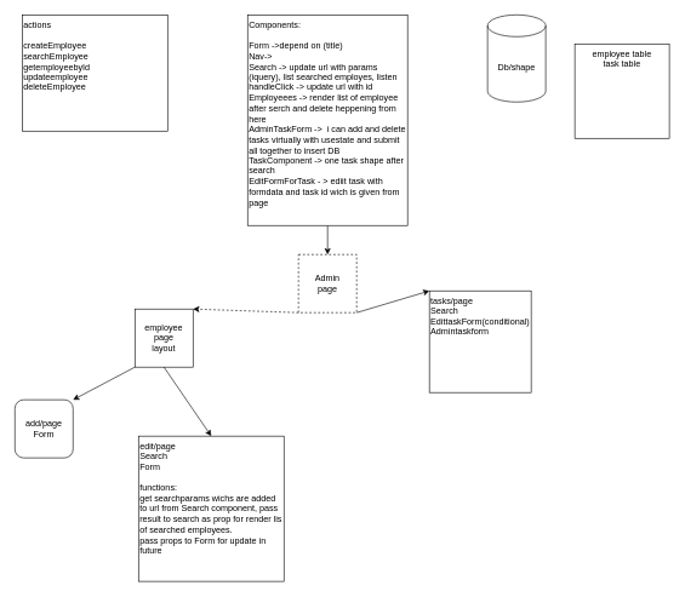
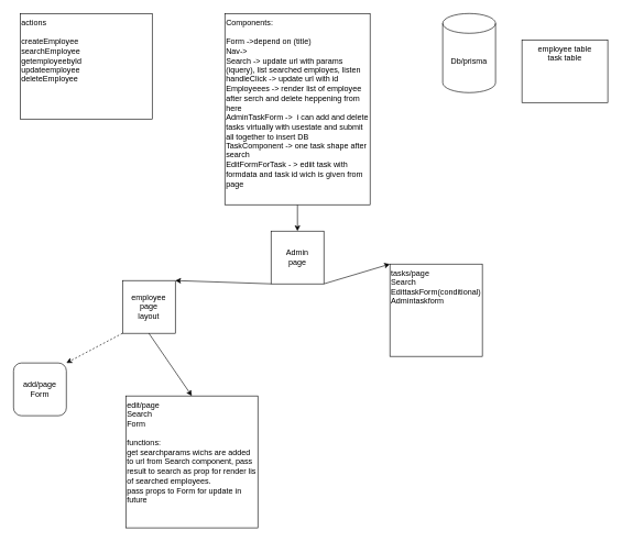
  <mxCell id="0" />
  <mxCell id="1" parent="0" />
- <mxCell id="2" value="Admin&lt;div&gt;page&lt;/div&gt;" style="whiteSpace=wrap;html=1;aspect=fixed;dashed=1;" parent="1" vertex="1"><mxGeometry x="410" y="350" width="80" height="80" as="geometry" /></mxCell>
- <mxCell id="3" value="" style="endArrow=classic;html=1;rounded=0;exitX=0;exitY=1;exitDx=0;exitDy=0;entryX=1;entryY=0;entryDx=0;entryDy=0;dashed=1;" parent="1" source="2" target="5" edge="1"><mxGeometry width="50" height="50" relative="1" as="geometry"><mxPoint x="450" y="340" as="sourcePoint" /><mxPoint x="280" y="300" as="targetPoint" /></mxGeometry></mxCell>
+ <mxCell id="2" value="Admin&lt;div&gt;page&lt;/div&gt;" style="whiteSpace=wrap;html=1;aspect=fixed;" parent="1" vertex="1"><mxGeometry x="410" y="350" width="80" height="80" as="geometry" /></mxCell>
+ <mxCell id="3" value="" style="endArrow=classic;html=1;rounded=0;exitX=0;exitY=1;exitDx=0;exitDy=0;entryX=1;entryY=0;entryDx=0;entryDy=0;" parent="1" source="2" target="5" edge="1"><mxGeometry width="50" height="50" relative="1" as="geometry"><mxPoint x="450" y="340" as="sourcePoint" /><mxPoint x="280" y="300" as="targetPoint" /></mxGeometry></mxCell>
  <mxCell id="4" value="" style="endArrow=classic;html=1;rounded=0;exitX=1;exitY=1;exitDx=0;exitDy=0;entryX=0;entryY=0;entryDx=0;entryDy=0;" parent="1" source="2" target="6" edge="1"><mxGeometry width="50" height="50" relative="1" as="geometry"><mxPoint x="450" y="340" as="sourcePoint" /><mxPoint x="610" y="300" as="targetPoint" /></mxGeometry></mxCell>
  <mxCell id="5" value="employee&lt;div&gt;page&lt;/div&gt;&lt;div&gt;layout&lt;/div&gt;" style="whiteSpace=wrap;html=1;aspect=fixed;" parent="1" vertex="1"><mxGeometry x="185" y="425" width="80" height="80" as="geometry" /></mxCell>
  <mxCell id="6" value="tasks/page&lt;div&gt;Search&lt;/div&gt;&lt;div&gt;EdittaskForm(conditional)&lt;/div&gt;&lt;div&gt;Admintaskform&lt;/div&gt;" style="whiteSpace=wrap;html=1;aspect=fixed;verticalAlign=top;align=left;" parent="1" vertex="1"><mxGeometry x="590" y="400" width="140" height="140" as="geometry" /></mxCell>
  <mxCell id="7" value="" style="edgeStyle=orthogonalEdgeStyle;rounded=0;orthogonalLoop=1;jettySize=auto;html=1;" edge="1" parent="1" source="8" target="2"><mxGeometry relative="1" as="geometry" /></mxCell>
  <mxCell id="8" value="&lt;span style=&quot;background-color: light-dark(#ffffff, var(--ge-dark-color, #121212));&quot;&gt;Components:&lt;/span&gt;&lt;div&gt;&lt;br&gt;&lt;div&gt;Form -&amp;gt;depend on (title)&lt;/div&gt;&lt;/div&gt;&lt;div&gt;Nav-&amp;gt;&lt;/div&gt;&lt;div&gt;Search -&amp;gt; update url with params (iquery), list searched employes, listen handleClick -&amp;gt; update url with id&amp;nbsp;&lt;/div&gt;&lt;div&gt;Employeees -&amp;gt; render list of employee after serch and delete heppening from here&lt;/div&gt;&lt;div&gt;AdminTaskForm -&amp;gt;&amp;nbsp; i can add and delete tasks virtually with usestate and submit all together to insert DB&lt;/div&gt;&lt;div&gt;TaskComponent -&amp;gt; one task shape after search&lt;/div&gt;&lt;div&gt;EditFormForTask - &amp;gt; ediit task with formdata and task id wich is given from page&lt;/div&gt;&lt;div&gt;&lt;br&gt;&lt;/div&gt;" style="rounded=0;whiteSpace=wrap;html=1;align=left;verticalAlign=top;" parent="1" vertex="1"><mxGeometry x="340" y="20" width="220" height="290" as="geometry" /></mxCell>
  <mxCell id="9" value="add/page&lt;div&gt;Form&lt;/div&gt;" style="whiteSpace=wrap;html=1;aspect=fixed;rounded=1;" parent="1" vertex="1"><mxGeometry x="20" y="550" width="80" height="80" as="geometry" /></mxCell>
  <mxCell id="10" value="edit/page&lt;div&gt;Search&lt;br&gt;&lt;div&gt;Form&lt;/div&gt;&lt;div&gt;&lt;br&gt;&lt;/div&gt;&lt;div&gt;functions:&lt;/div&gt;&lt;div&gt;get searchparams wichs are added to url from Search component, pass result to search as prop for render lis of searched employees.&lt;/div&gt;&lt;div&gt;pass props to Form for update in future&lt;/div&gt;&lt;/div&gt;" style="whiteSpace=wrap;html=1;aspect=fixed;verticalAlign=top;align=left;" parent="1" vertex="1"><mxGeometry x="190" y="600" width="200" height="200" as="geometry" /></mxCell>
  <mxCell id="11" value="" style="endArrow=classic;html=1;rounded=0;exitX=0.5;exitY=1;exitDx=0;exitDy=0;entryX=0.5;entryY=0;entryDx=0;entryDy=0;" parent="1" source="5" target="10" edge="1"><mxGeometry width="50" height="50" relative="1" as="geometry"><mxPoint x="390" y="480" as="sourcePoint" /><mxPoint x="440" y="430" as="targetPoint" /></mxGeometry></mxCell>
- <mxCell id="12" value="" style="endArrow=classic;html=1;rounded=0;exitX=0;exitY=1;exitDx=0;exitDy=0;entryX=1;entryY=0;entryDx=0;entryDy=0;" parent="1" source="5" target="9" edge="1"><mxGeometry width="50" height="50" relative="1" as="geometry"><mxPoint x="390" y="480" as="sourcePoint" /><mxPoint x="440" y="430" as="targetPoint" /></mxGeometry></mxCell>
- <mxCell id="13" value="Db/shape" style="shape=cylinder3;whiteSpace=wrap;html=1;boundedLbl=1;backgroundOutline=1;size=15;" parent="1" vertex="1"><mxGeometry x="670" y="20" width="80" height="120" as="geometry" /></mxCell>
- <mxCell id="14" value="employee table&lt;div&gt;task table&lt;br&gt;&lt;div&gt;&lt;br&gt;&lt;/div&gt;&lt;div&gt;&lt;br&gt;&lt;/div&gt;&lt;/div&gt;" style="whiteSpace=wrap;html=1;aspect=fixed;verticalAlign=top;" parent="1" vertex="1"><mxGeometry x="790" y="60" width="130" height="130" as="geometry" /></mxCell>
+ <mxCell id="12" value="" style="endArrow=classic;html=1;rounded=0;exitX=0;exitY=1;exitDx=0;exitDy=0;entryX=1;entryY=0;entryDx=0;entryDy=0;dashed=1;" parent="1" source="5" target="9" edge="1"><mxGeometry width="50" height="50" relative="1" as="geometry"><mxPoint x="390" y="480" as="sourcePoint" /><mxPoint x="440" y="430" as="targetPoint" /></mxGeometry></mxCell>
+ <mxCell id="13" value="Db/prisma" style="shape=cylinder3;whiteSpace=wrap;html=1;boundedLbl=1;backgroundOutline=1;size=15;" parent="1" vertex="1"><mxGeometry x="670" y="20" width="80" height="120" as="geometry" /></mxCell>
+ <mxCell id="14" value="employee table&lt;div&gt;task table&lt;br&gt;&lt;div&gt;&lt;br&gt;&lt;/div&gt;&lt;div&gt;&lt;br&gt;&lt;/div&gt;&lt;/div&gt;" style="whiteSpace=wrap;html=1;aspect=fixed;verticalAlign=top;" parent="1" vertex="1"><mxGeometry x="790" y="60" width="130" height="95" as="geometry" /></mxCell>
  <mxCell id="15" value="actions&lt;div&gt;&lt;br&gt;&lt;/div&gt;&lt;div&gt;createEmployee&lt;/div&gt;&lt;div&gt;searchEmployee&lt;/div&gt;&lt;div&gt;getemployeebyId&lt;/div&gt;&lt;div&gt;updateemployee&lt;/div&gt;&lt;div&gt;deleteEmployee&lt;/div&gt;" style="rounded=0;whiteSpace=wrap;html=1;verticalAlign=top;align=left;" parent="1" vertex="1"><mxGeometry x="30" y="20" width="200" height="160" as="geometry" /></mxCell>
